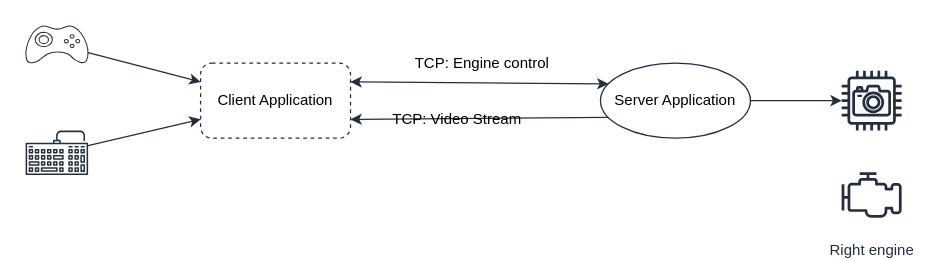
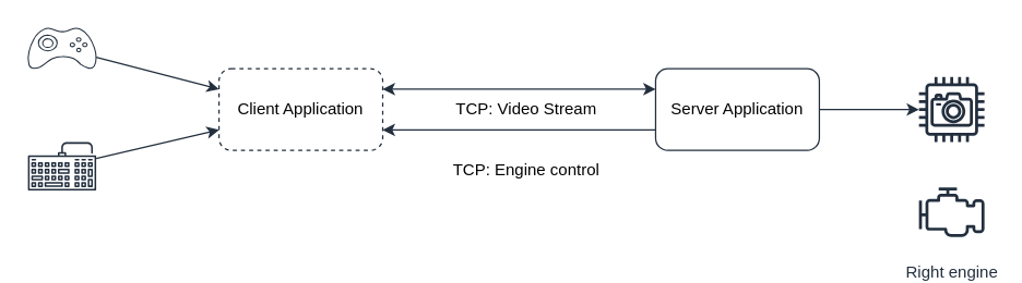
  <mxCell id="0" />
  <mxCell id="1" parent="0" />
  <mxCell id="2" value="Client Application" style="rounded=1;whiteSpace=wrap;html=1;fillColor=none;strokeColor=#232F3E;dashed=1;" parent="1" vertex="1"><mxGeometry x="160" y="50" width="120" height="60" as="geometry" /></mxCell>
- <mxCell id="3" value="Server Application" style="ellipse;whiteSpace=wrap;html=1;fillColor=none;strokeColor=#232F3E;" parent="1" vertex="1"><mxGeometry x="480" y="50" width="120" height="60" as="geometry" /></mxCell>
+ <mxCell id="3" value="Server Application" style="rounded=1;whiteSpace=wrap;html=1;fillColor=none;strokeColor=#232F3E;" parent="1" vertex="1"><mxGeometry x="480" y="50" width="120" height="60" as="geometry" /></mxCell>
  <mxCell id="4" value="" style="endArrow=classic;startArrow=classic;html=1;exitX=1;exitY=0.25;exitDx=0;exitDy=0;entryX=0;entryY=0.25;entryDx=0;entryDy=0;strokeColor=#232F3E;" parent="1" source="2" target="3" edge="1"><mxGeometry width="50" height="50" relative="1" as="geometry"><mxPoint x="390" y="230" as="sourcePoint" /><mxPoint x="440" y="180" as="targetPoint" /></mxGeometry></mxCell>
- <mxCell id="5" value="TCP: Engine control" style="text;html=1;align=center;verticalAlign=middle;resizable=0;points=[];autosize=1;" parent="1" vertex="1"><mxGeometry x="325" y="40" width="120" height="20" as="geometry" /></mxCell>
+ <mxCell id="5" value="TCP: Engine control" style="text;html=1;align=center;verticalAlign=middle;resizable=0;points=[];autosize=1;" parent="1" vertex="1"><mxGeometry x="325" y="115" width="120" height="20" as="geometry" /></mxCell>
  <mxCell id="6" value="" style="endArrow=classic;html=1;entryX=1;entryY=0.75;entryDx=0;entryDy=0;exitX=0;exitY=0.75;exitDx=0;exitDy=0;strokeColor=#232F3E;" parent="1" source="3" target="2" edge="1"><mxGeometry width="50" height="50" relative="1" as="geometry"><mxPoint x="390" y="230" as="sourcePoint" /><mxPoint x="440" y="180" as="targetPoint" /></mxGeometry></mxCell>
- <mxCell id="7" value="TCP: Video Stream" style="text;html=1;align=center;verticalAlign=middle;resizable=0;points=[];autosize=1;strokeColor=none;" parent="1" vertex="1"><mxGeometry x="305" y="85" width="120" height="20" as="geometry" /></mxCell>
+ <mxCell id="7" value="TCP: Video Stream" style="text;html=1;align=center;verticalAlign=middle;resizable=0;points=[];autosize=1;strokeColor=none;" parent="1" vertex="1"><mxGeometry x="325" y="70" width="120" height="20" as="geometry" /></mxCell>
  <mxCell id="8" value="" style="fontColor=#0066CC;verticalAlign=top;verticalLabelPosition=bottom;labelPosition=center;align=center;html=1;outlineConnect=0;fillColor=none;strokeColor=#232F3E;gradientColor=none;gradientDirection=north;strokeWidth=2;shape=mxgraph.networks.gamepad;" parent="1" vertex="1"><mxGeometry x="20" y="20" width="50" height="30" as="geometry" /></mxCell>
  <mxCell id="9" value="" style="pointerEvents=1;shadow=0;dashed=0;html=1;strokeColor=none;fillColor=#232F3E;aspect=fixed;labelPosition=center;verticalLabelPosition=bottom;verticalAlign=top;align=center;outlineConnect=0;shape=mxgraph.vvd.keyboard;" parent="1" vertex="1"><mxGeometry x="20" y="104" width="50" height="35.5" as="geometry" /></mxCell>
  <mxCell id="10" value="" style="outlineConnect=0;fontColor=#232F3E;gradientColor=none;fillColor=#232F3E;strokeColor=none;dashed=0;verticalLabelPosition=bottom;verticalAlign=top;align=center;html=1;fontSize=12;fontStyle=0;aspect=fixed;pointerEvents=1;shape=mxgraph.aws4.camera;" parent="1" vertex="1"><mxGeometry x="673" y="56" width="48" height="48" as="geometry" /></mxCell>
  <mxCell id="11" value="Right&amp;nbsp;engine" style="outlineConnect=0;fontColor=#232F3E;gradientColor=none;strokeColor=#232F3E;fillColor=none;dashed=0;verticalLabelPosition=bottom;verticalAlign=top;align=center;html=1;fontSize=12;fontStyle=0;aspect=fixed;shape=mxgraph.aws4.resourceIcon;resIcon=mxgraph.aws4.emr_engine;" parent="1" vertex="1"><mxGeometry x="667" y="125.5" width="60" height="60" as="geometry" /></mxCell>
  <mxCell id="12" value="" style="endArrow=classic;html=1;exitX=1;exitY=0.5;exitDx=0;exitDy=0;strokeColor=#232F3E;" parent="1" source="3" target="10" edge="1"><mxGeometry width="50" height="50" relative="1" as="geometry"><mxPoint x="610.96" y="97.02" as="sourcePoint" /><mxPoint x="668" y="144.846" as="targetPoint" /></mxGeometry></mxCell>
  <mxCell id="13" value="" style="endArrow=classic;html=1;entryX=0;entryY=0.25;entryDx=0;entryDy=0;strokeColor=#232F3E;" parent="1" source="8" target="2" edge="1"><mxGeometry width="50" height="50" relative="1" as="geometry"><mxPoint x="390" y="140" as="sourcePoint" /><mxPoint x="440" y="90" as="targetPoint" /></mxGeometry></mxCell>
  <mxCell id="14" value="" style="endArrow=classic;html=1;entryX=0;entryY=0.75;entryDx=0;entryDy=0;strokeColor=#232F3E;" parent="1" source="9" target="2" edge="1"><mxGeometry width="50" height="50" relative="1" as="geometry"><mxPoint x="390" y="140" as="sourcePoint" /><mxPoint x="440" y="90" as="targetPoint" /></mxGeometry></mxCell>
